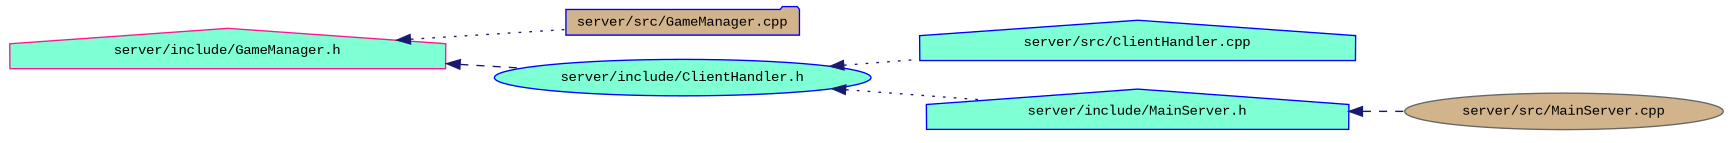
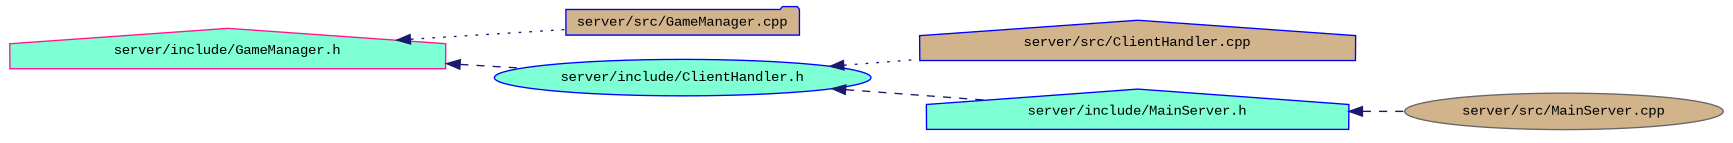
  digraph {
    fontname="Liberation Mono"
    rankdir=LR
    node [color=blue fillcolor=aquamarine fontname="Liberation Mono" fontsize=10 shape=house style=filled]
    edge [color=midnightblue dir=back fontname="Liberation Mono" fontsize=10 labelfontname=Helvetica labelfontsize=10 style=dotted]
    n1 [color=deeppink fontcolor=black height=0.2 label="server/include/GameManager.h" width=0.4]
    n2 [fillcolor=tan height=0.2 label="server/src/GameManager.cpp" shape=folder width=0.4]
    n3 [height=0.2 label="server/include/ClientHandler.h" shape=ellipse width=0.4]
-   n4 [height=0.2 label="server/src/ClientHandler.cpp" width=0.4]
+   n4 [fillcolor=tan height=0.2 label="server/src/ClientHandler.cpp" width=0.4]
    n5 [height=0.2 label="server/include/MainServer.h" width=0.4]
    n6 [color=gray40 fillcolor=tan height=0.2 label="server/src/MainServer.cpp" shape=ellipse width=0.4]
    n1 -> n2
    n1 -> n3 [style=dashed]
    n3 -> n4
-   n3 -> n5
+   n3 -> n5 [style=dashed]
    n5 -> n6 [style=dashed]
  }
